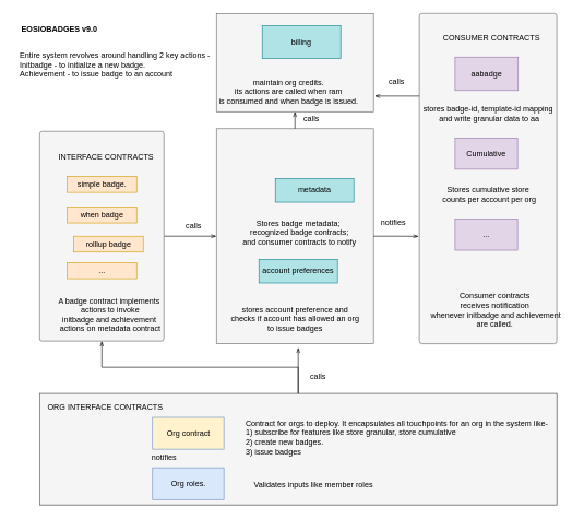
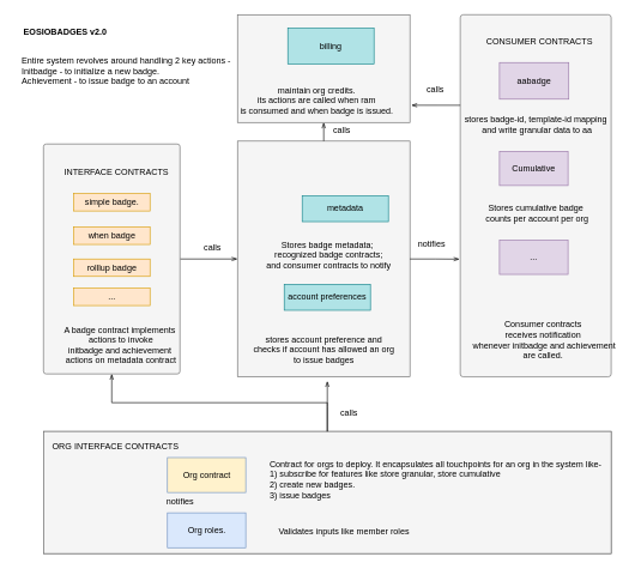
  <mxCell id="0" />
  <mxCell id="1" parent="0" />
  <mxCell id="2" value="" style="rounded=0;whiteSpace=wrap;html=1;glass=0;strokeWidth=1;arcSize=2;fillColor=#f5f5f5;fontColor=#333333;strokeColor=#666666;" vertex="1" parent="1"><mxGeometry x="330" y="20" width="240" height="150" as="geometry" /></mxCell>
  <mxCell id="3" style="edgeStyle=orthogonalEdgeStyle;rounded=0;orthogonalLoop=1;jettySize=auto;html=1;exitX=1;exitY=0.5;exitDx=0;exitDy=0;entryX=0;entryY=0.5;entryDx=0;entryDy=0;strokeWidth=1;endArrow=openThin;endFill=0;" parent="1" source="6" target="23" edge="1"><mxGeometry relative="1" as="geometry" /></mxCell>
  <mxCell id="4" value="&lt;div style=&quot;text-align: left;&quot;&gt;&lt;span style=&quot;background-color: initial;&quot;&gt;Entire system revolves around handling 2 key actions -&lt;br&gt;Initbadge - to initialize a new badge.&lt;/span&gt;&lt;br&gt;&lt;/div&gt;&lt;div style=&quot;text-align: left;&quot;&gt;&lt;span style=&quot;background-color: initial;&quot;&gt;Achievement - to issue badge to an account&lt;br&gt;&lt;br&gt;&lt;br&gt;&amp;nbsp;&lt;/span&gt;&lt;/div&gt;" style="text;html=1;align=center;verticalAlign=middle;resizable=0;points=[];autosize=1;strokeColor=none;fillColor=none;" parent="1" vertex="1"><mxGeometry x="20" y="70" width="310" height="100" as="geometry" /></mxCell>
  <mxCell id="5" value="" style="group" parent="1" vertex="1" connectable="0"><mxGeometry x="60" y="200" width="195.654" height="320" as="geometry" /></mxCell>
  <mxCell id="6" value="" style="rounded=1;whiteSpace=wrap;html=1;arcSize=2;fillColor=#f5f5f5;fontColor=#333333;strokeColor=#666666;" parent="5" vertex="1"><mxGeometry width="190" height="320" as="geometry" /></mxCell>
  <mxCell id="7" value="simple badge." style="whiteSpace=wrap;html=1;fillColor=#ffe6cc;strokeColor=#d79b00;" parent="5" vertex="1"><mxGeometry x="41.729" y="68.861" width="106.542" height="24.304" as="geometry" /></mxCell>
- <mxCell id="8" value="rolllup badge" style="whiteSpace=wrap;html=1;fillColor=#ffe6cc;strokeColor=#d79b00;" parent="5" vertex="1"><mxGeometry x="51.729" y="160" width="106.542" height="24.304" as="geometry" /></mxCell>
+ <mxCell id="8" value="rolllup badge" style="whiteSpace=wrap;html=1;fillColor=#ffe6cc;strokeColor=#d79b00;" parent="5" vertex="1"><mxGeometry x="41.729" y="160" width="106.542" height="24.304" as="geometry" /></mxCell>
  <mxCell id="9" value="when badge" style="whiteSpace=wrap;html=1;fillColor=#ffe6cc;strokeColor=#d79b00;" parent="5" vertex="1"><mxGeometry x="41.729" y="115.443" width="106.542" height="24.304" as="geometry" /></mxCell>
  <mxCell id="10" value="..." style="whiteSpace=wrap;html=1;fillColor=#ffe6cc;strokeColor=#d79b00;" parent="5" vertex="1"><mxGeometry x="41.729" y="200.506" width="106.542" height="24.304" as="geometry" /></mxCell>
  <mxCell id="11" value="INTERFACE CONTRACTS&amp;nbsp;" style="text;html=1;align=center;verticalAlign=middle;resizable=0;points=[];autosize=1;strokeColor=none;fillColor=none;" parent="5" vertex="1"><mxGeometry x="27.85" y="24.304" width="150" height="30" as="geometry" /></mxCell>
  <mxCell id="12" value="&lt;span style=&quot;&quot;&gt;A badge contract implements&lt;br&gt;&amp;nbsp;actions to invoke&lt;br&gt;initbadge and achievement&lt;br&gt;&amp;nbsp;actions on metadata contract&lt;/span&gt;" style="text;html=1;align=center;verticalAlign=middle;resizable=0;points=[];autosize=1;strokeColor=none;fillColor=none;" parent="5" vertex="1"><mxGeometry x="15.654" y="245.063" width="180" height="70" as="geometry" /></mxCell>
  <mxCell id="13" value="" style="group" parent="1" vertex="1" connectable="0"><mxGeometry x="640" y="20" width="230" height="504.06" as="geometry" /></mxCell>
  <mxCell id="14" value="" style="rounded=1;whiteSpace=wrap;html=1;glass=0;strokeWidth=1;arcSize=2;fillColor=#f5f5f5;fontColor=#333333;strokeColor=#666666;" parent="13" vertex="1"><mxGeometry width="210.0" height="504.06" as="geometry" /></mxCell>
  <mxCell id="15" value="aabadge" style="rounded=0;whiteSpace=wrap;html=1;fillColor=#e1d5e7;strokeColor=#9673a6;" parent="13" vertex="1"><mxGeometry x="54.6" y="66.574" width="96.45" height="50.977" as="geometry" /></mxCell>
  <mxCell id="16" value="Cumulative" style="rounded=0;whiteSpace=wrap;html=1;fillColor=#e1d5e7;strokeColor=#9673a6;" parent="13" vertex="1"><mxGeometry x="54.6" y="190.211" width="95.4" height="47.553" as="geometry" /></mxCell>
  <mxCell id="17" value="stores badge-id, template-id mapping&lt;br&gt;&amp;nbsp;and write granular data to aa" style="text;html=1;align=center;verticalAlign=middle;resizable=0;points=[];autosize=1;strokeColor=none;fillColor=none;" parent="13" vertex="1"><mxGeometry x="-5.0" y="133.148" width="220" height="40" as="geometry" /></mxCell>
- <mxCell id="18" value="Stores cumulative store&lt;br&gt;&amp;nbsp;counts per account per org" style="text;html=1;align=center;verticalAlign=middle;resizable=0;points=[];autosize=1;strokeColor=none;fillColor=none;" parent="13" vertex="1"><mxGeometry x="20.0" y="256.789" width="170" height="40" as="geometry" /></mxCell>
+ <mxCell id="18" value="Stores cumulative badge&lt;br&gt;&amp;nbsp;counts per account per org" style="text;html=1;align=center;verticalAlign=middle;resizable=0;points=[];autosize=1;strokeColor=none;fillColor=none;" parent="13" vertex="1"><mxGeometry x="20.0" y="256.789" width="170" height="40" as="geometry" /></mxCell>
  <mxCell id="19" value="CONSUMER CONTRACTS" style="text;html=1;align=center;verticalAlign=middle;resizable=0;points=[];autosize=1;strokeColor=none;fillColor=none;" parent="13" vertex="1"><mxGeometry x="25.2" y="23.445" width="170" height="30" as="geometry" /></mxCell>
  <mxCell id="20" value="&lt;span style=&quot;&quot;&gt;Consumer contracts &lt;br&gt;receives notification&lt;br&gt;&amp;nbsp;whenever initbadge and achievement &lt;br&gt;are called.&lt;/span&gt;" style="text;html=1;align=center;verticalAlign=middle;resizable=0;points=[];autosize=1;strokeColor=none;fillColor=none;" parent="13" vertex="1"><mxGeometry x="-8.882e-16" y="418.46" width="230" height="70" as="geometry" /></mxCell>
  <mxCell id="21" value="..." style="rounded=0;whiteSpace=wrap;html=1;fillColor=#e1d5e7;strokeColor=#9673a6;" parent="13" vertex="1"><mxGeometry x="54.6" y="313.849" width="95.4" height="47.553" as="geometry" /></mxCell>
  <mxCell id="22" value="" style="group" parent="1" vertex="1" connectable="0"><mxGeometry x="330" y="195.93" width="240" height="328.13" as="geometry" /></mxCell>
  <mxCell id="23" value="" style="rounded=0;whiteSpace=wrap;html=1;glass=0;strokeWidth=1;arcSize=2;fillColor=#f5f5f5;fontColor=#333333;strokeColor=#666666;" parent="22" vertex="1"><mxGeometry width="240.0" height="328.13" as="geometry" /></mxCell>
  <mxCell id="24" value="account preferences" style="rounded=0;whiteSpace=wrap;html=1;fillColor=#b0e3e6;strokeColor=#0e8088;" parent="22" vertex="1"><mxGeometry x="65.0" y="199.299" width="120.0" height="36.124" as="geometry" /></mxCell>
  <mxCell id="25" value="stores account preference and&lt;br&gt;&amp;nbsp;checks if account has allowed an org&amp;nbsp;&lt;br&gt;to issue badges" style="text;html=1;align=center;verticalAlign=middle;resizable=0;points=[];autosize=1;strokeColor=none;fillColor=none;" parent="22" vertex="1"><mxGeometry x="5.0" y="260.965" width="230" height="60" as="geometry" /></mxCell>
  <mxCell id="26" value="metadata" style="rounded=0;whiteSpace=wrap;html=1;glass=0;strokeWidth=1;fillColor=#b0e3e6;strokeColor=#0e8088;" parent="22" vertex="1"><mxGeometry x="90" y="75.972" width="120.0" height="36.124" as="geometry" /></mxCell>
  <mxCell id="27" value="Stores badge metadata;&lt;br&gt;&amp;nbsp;recognized badge contracts;&lt;br&gt;&amp;nbsp;and consumer contracts to notify" style="text;html=1;align=center;verticalAlign=middle;resizable=0;points=[];autosize=1;strokeColor=none;fillColor=none;" parent="22" vertex="1"><mxGeometry x="25" y="128.829" width="200" height="60" as="geometry" /></mxCell>
  <mxCell id="28" value="calls" style="text;html=1;align=center;verticalAlign=middle;resizable=0;points=[];autosize=1;strokeColor=none;fillColor=none;" parent="1" vertex="1"><mxGeometry x="270" y="330" width="50" height="30" as="geometry" /></mxCell>
  <mxCell id="29" value="" style="group;fillColor=#f5f5f5;fontColor=#333333;strokeColor=#666666;" parent="1" vertex="1" connectable="0"><mxGeometry x="60" y="600" width="790" height="170" as="geometry" /></mxCell>
  <mxCell id="30" value="" style="rounded=0;whiteSpace=wrap;html=1;glass=0;strokeWidth=1;fillColor=#f5f5f5;fontColor=#333333;strokeColor=#666666;" parent="29" vertex="1"><mxGeometry width="790" height="170" as="geometry" /></mxCell>
  <mxCell id="31" value="Org contract" style="rounded=0;whiteSpace=wrap;html=1;fillColor=#fff2cc;strokeColor=#6c8ebf;" parent="29" vertex="1"><mxGeometry x="172.529" y="36.429" width="108.966" height="48.571" as="geometry" /></mxCell>
  <mxCell id="32" value="Org roles." style="rounded=0;whiteSpace=wrap;html=1;fillColor=#dae8fc;strokeColor=#6c8ebf;" parent="29" vertex="1"><mxGeometry x="172.529" y="113.333" width="108.966" height="48.571" as="geometry" /></mxCell>
  <mxCell id="33" value="Contract for orgs to deploy. It encapsulates all touchpoints for an org in the system like-&lt;br&gt;&lt;div style=&quot;&quot;&gt;&lt;span style=&quot;background-color: initial;&quot;&gt;1) subscribe for features like store granular, store cumulative&lt;br&gt;2) create new badges.&lt;br&gt;3) issue badges&lt;br&gt;&lt;/span&gt;&lt;/div&gt;" style="text;html=1;align=left;verticalAlign=middle;resizable=0;points=[];autosize=1;strokeColor=none;fillColor=none;" parent="29" vertex="1"><mxGeometry x="313.276" y="32.381" width="490" height="70" as="geometry" /></mxCell>
  <mxCell id="34" value="Validates inputs like member roles" style="text;html=1;align=center;verticalAlign=middle;resizable=0;points=[];autosize=1;strokeColor=none;fillColor=none;" parent="29" vertex="1"><mxGeometry x="313.276" y="125.476" width="210" height="30" as="geometry" /></mxCell>
  <mxCell id="35" value="ORG INTERFACE CONTRACTS" style="text;html=1;align=center;verticalAlign=middle;resizable=0;points=[];autosize=1;strokeColor=none;fillColor=none;" parent="29" vertex="1"><mxGeometry y="6.433" width="200" height="30" as="geometry" /></mxCell>
  <mxCell id="36" value="notifies" style="text;html=1;align=center;verticalAlign=middle;resizable=0;points=[];autosize=1;strokeColor=none;fillColor=none;" vertex="1" parent="29"><mxGeometry x="160" y="83.33" width="60" height="30" as="geometry" /></mxCell>
  <mxCell id="37" value="maintain org credits. &lt;br&gt;its actions are called when ram&lt;br&gt;is consumed and when badge is issued." style="text;html=1;align=center;verticalAlign=middle;resizable=0;points=[];autosize=1;strokeColor=none;fillColor=none;" parent="1" vertex="1"><mxGeometry x="320" y="110" width="240" height="60" as="geometry" /></mxCell>
  <mxCell id="38" value="billing" style="rounded=0;whiteSpace=wrap;html=1;fillColor=#b0e3e6;strokeColor=#0e8088;" parent="1" vertex="1"><mxGeometry x="400" y="38.75" width="120" height="50" as="geometry" /></mxCell>
  <mxCell id="39" style="edgeStyle=orthogonalEdgeStyle;rounded=0;orthogonalLoop=1;jettySize=auto;html=1;exitX=0.5;exitY=0;exitDx=0;exitDy=0;entryX=0.5;entryY=1;entryDx=0;entryDy=0;endArrow=openThin;endFill=0;strokeWidth=1;" edge="1" parent="1" source="23" target="2"><mxGeometry relative="1" as="geometry" /></mxCell>
  <mxCell id="40" style="edgeStyle=orthogonalEdgeStyle;rounded=0;orthogonalLoop=1;jettySize=auto;html=1;exitX=1;exitY=0.5;exitDx=0;exitDy=0;entryX=-0.005;entryY=0.675;entryDx=0;entryDy=0;entryPerimeter=0;endArrow=openThin;endFill=0;strokeWidth=1;" edge="1" parent="1" source="23" target="14"><mxGeometry relative="1" as="geometry" /></mxCell>
  <mxCell id="41" style="edgeStyle=orthogonalEdgeStyle;rounded=0;orthogonalLoop=1;jettySize=auto;html=1;exitX=0;exitY=0.25;exitDx=0;exitDy=0;entryX=1.008;entryY=0.84;entryDx=0;entryDy=0;entryPerimeter=0;endArrow=openThin;endFill=0;strokeWidth=1;" edge="1" parent="1" source="14" target="2"><mxGeometry relative="1" as="geometry" /></mxCell>
  <mxCell id="42" style="edgeStyle=orthogonalEdgeStyle;rounded=0;orthogonalLoop=1;jettySize=auto;html=1;exitX=0.5;exitY=0;exitDx=0;exitDy=0;endArrow=openThin;endFill=0;strokeWidth=1;" edge="1" parent="1" source="30"><mxGeometry relative="1" as="geometry"><mxPoint x="455" y="530" as="targetPoint" /></mxGeometry></mxCell>
  <mxCell id="43" style="edgeStyle=orthogonalEdgeStyle;rounded=0;orthogonalLoop=1;jettySize=auto;html=1;exitX=0.5;exitY=0;exitDx=0;exitDy=0;entryX=0.5;entryY=1;entryDx=0;entryDy=0;endArrow=openThin;endFill=0;strokeWidth=1;" edge="1" parent="1" source="30" target="6"><mxGeometry relative="1" as="geometry" /></mxCell>
  <mxCell id="44" value="notifies" style="text;html=1;align=center;verticalAlign=middle;resizable=0;points=[];autosize=1;strokeColor=none;fillColor=none;" vertex="1" parent="1"><mxGeometry x="570" y="325" width="60" height="30" as="geometry" /></mxCell>
  <mxCell id="45" value="calls" style="text;html=1;align=center;verticalAlign=middle;resizable=0;points=[];autosize=1;strokeColor=none;fillColor=none;" vertex="1" parent="1"><mxGeometry x="580" y="110" width="50" height="30" as="geometry" /></mxCell>
  <mxCell id="46" value="calls" style="text;html=1;align=center;verticalAlign=middle;resizable=0;points=[];autosize=1;strokeColor=none;fillColor=none;" vertex="1" parent="1"><mxGeometry x="450" y="165.93" width="50" height="30" as="geometry" /></mxCell>
  <mxCell id="47" value="calls" style="text;html=1;align=center;verticalAlign=middle;resizable=0;points=[];autosize=1;strokeColor=none;fillColor=none;" vertex="1" parent="1"><mxGeometry x="460" y="560" width="50" height="30" as="geometry" /></mxCell>
- <mxCell id="48" value="&lt;b&gt;EOSIOBADGES v9.0&lt;/b&gt;" style="text;html=1;align=center;verticalAlign=middle;resizable=0;points=[];autosize=1;strokeColor=none;fillColor=none;" vertex="1" parent="1"><mxGeometry x="20" y="28.75" width="140" height="30" as="geometry" /></mxCell>
+ <mxCell id="48" value="&lt;b&gt;EOSIOBADGES v2.0&lt;/b&gt;" style="text;html=1;align=center;verticalAlign=middle;resizable=0;points=[];autosize=1;strokeColor=none;fillColor=none;" vertex="1" parent="1"><mxGeometry x="20" y="28.75" width="140" height="30" as="geometry" /></mxCell>
